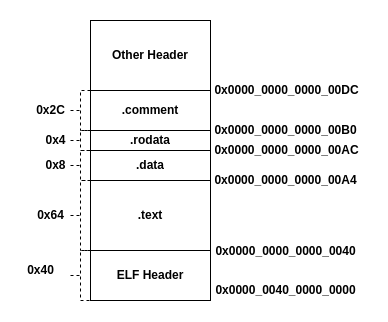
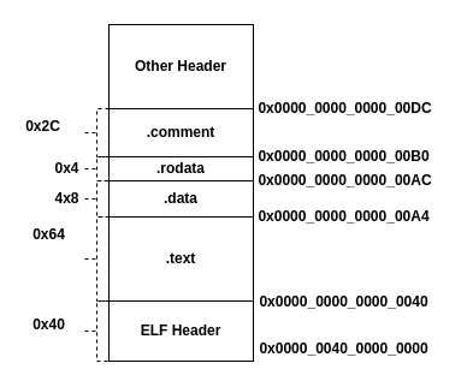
  <mxCell id="0" />
  <mxCell id="1" parent="0" />
  <mxCell id="2" value="" style="rounded=0;whiteSpace=wrap;html=1;align=left;fontStyle=1" vertex="1" parent="1"><mxGeometry x="90" y="20" width="120" height="280" as="geometry" /></mxCell>
  <mxCell id="3" value="ELF Header" style="rounded=0;whiteSpace=wrap;html=1;align=center;fontStyle=1" vertex="1" parent="1"><mxGeometry x="90" y="250" width="120" height="50" as="geometry" /></mxCell>
  <mxCell id="4" value="0x0000_0000_0000_0040" style="text;html=1;align=center;verticalAlign=middle;resizable=0;points=[];autosize=1;strokeColor=none;fillColor=none;fontStyle=1" vertex="1" parent="1"><mxGeometry x="205" y="241" width="160" height="20" as="geometry" /></mxCell>
  <mxCell id="5" value="0x0000_0040_0000_0000" style="text;html=1;align=center;verticalAlign=middle;resizable=0;points=[];autosize=1;strokeColor=none;fillColor=none;fontStyle=1" vertex="1" parent="1"><mxGeometry x="205" y="280" width="160" height="20" as="geometry" /></mxCell>
  <mxCell id="6" value=".text" style="rounded=0;whiteSpace=wrap;html=1;align=center;fontStyle=1" vertex="1" parent="1"><mxGeometry x="90" y="180" width="120" height="70" as="geometry" /></mxCell>
  <mxCell id="7" value="" style="strokeWidth=1;html=1;shape=mxgraph.flowchart.annotation_2;align=left;labelPosition=right;pointerEvents=1;fontSize=12;dashed=1;fontStyle=1" vertex="1" parent="1"><mxGeometry x="70" y="250" width="20" height="50" as="geometry" /></mxCell>
  <mxCell id="8" value="0x40" style="text;html=1;align=center;verticalAlign=middle;resizable=0;points=[];autosize=1;strokeColor=none;fillColor=none;fontStyle=1" vertex="1" parent="1"><mxGeometry x="20" y="260" width="40" height="20" as="geometry" /></mxCell>
  <mxCell id="9" value="0x0000_0000_0000_00A4" style="text;html=1;align=center;verticalAlign=middle;resizable=0;points=[];autosize=1;strokeColor=none;fillColor=none;fontStyle=1" vertex="1" parent="1"><mxGeometry x="205" y="170" width="160" height="20" as="geometry" /></mxCell>
- <mxCell id="10" value="0x64" style="text;html=1;align=center;verticalAlign=middle;resizable=0;points=[];autosize=1;strokeColor=none;fillColor=none;fontStyle=1" vertex="1" parent="1"><mxGeometry x="30" y="205" width="40" height="20" as="geometry" /></mxCell>
+ <mxCell id="10" value="0x64" style="text;html=1;align=center;verticalAlign=middle;resizable=0;points=[];autosize=1;strokeColor=none;fillColor=none;fontStyle=1" vertex="1" parent="1"><mxGeometry x="20" y="185" width="40" height="20" as="geometry" /></mxCell>
  <mxCell id="11" value=".data" style="rounded=0;whiteSpace=wrap;html=1;align=center;fontStyle=1" vertex="1" parent="1"><mxGeometry x="90" y="150" width="120" height="30" as="geometry" /></mxCell>
- <mxCell id="12" value="0x8" style="text;html=1;align=center;verticalAlign=middle;resizable=0;points=[];autosize=1;strokeColor=none;fillColor=none;fontStyle=1" vertex="1" parent="1"><mxGeometry x="35" y="155" width="40" height="20" as="geometry" /></mxCell>
+ <mxCell id="12" value="4x8" style="text;html=1;align=center;verticalAlign=middle;resizable=0;points=[];autosize=1;strokeColor=none;fillColor=none;fontStyle=1" vertex="1" parent="1"><mxGeometry x="35" y="155" width="40" height="20" as="geometry" /></mxCell>
  <mxCell id="13" value="0x0000_0000_0000_00AC" style="text;html=1;align=center;verticalAlign=middle;resizable=0;points=[];autosize=1;strokeColor=none;fillColor=none;fontStyle=1" vertex="1" parent="1"><mxGeometry x="206" y="140" width="160" height="20" as="geometry" /></mxCell>
  <mxCell id="14" value=".rodata" style="rounded=0;whiteSpace=wrap;html=1;align=center;fontStyle=1" vertex="1" parent="1"><mxGeometry x="90" y="130" width="120" height="20" as="geometry" /></mxCell>
  <mxCell id="15" value="0x4" style="text;html=1;align=center;verticalAlign=middle;resizable=0;points=[];autosize=1;strokeColor=none;fillColor=none;fontStyle=1" vertex="1" parent="1"><mxGeometry x="35" y="130" width="40" height="20" as="geometry" /></mxCell>
  <mxCell id="16" value="0x0000_0000_0000_00B0" style="text;html=1;align=center;verticalAlign=middle;resizable=0;points=[];autosize=1;strokeColor=none;fillColor=none;fontStyle=1" vertex="1" parent="1"><mxGeometry x="205" y="120" width="160" height="20" as="geometry" /></mxCell>
  <mxCell id="17" value=".comment" style="rounded=0;whiteSpace=wrap;html=1;align=center;fontStyle=1" vertex="1" parent="1"><mxGeometry x="90" y="90" width="120" height="40" as="geometry" /></mxCell>
- <mxCell id="18" value="0x2C" style="text;html=1;align=center;verticalAlign=middle;resizable=0;points=[];autosize=1;strokeColor=none;fillColor=none;fontStyle=1" vertex="1" parent="1"><mxGeometry x="30" y="100" width="40" height="20" as="geometry" /></mxCell>
+ <mxCell id="18" value="0x2C" style="text;html=1;align=center;verticalAlign=middle;resizable=0;points=[];autosize=1;strokeColor=none;fillColor=none;fontStyle=1" vertex="1" parent="1"><mxGeometry x="15" y="95" width="40" height="20" as="geometry" /></mxCell>
  <mxCell id="19" value="0x0000_0000_0000_00DC" style="text;html=1;align=center;verticalAlign=middle;resizable=0;points=[];autosize=1;strokeColor=none;fillColor=none;fontStyle=1" vertex="1" parent="1"><mxGeometry x="206" y="80" width="160" height="20" as="geometry" /></mxCell>
  <mxCell id="20" value="" style="strokeWidth=1;html=1;shape=mxgraph.flowchart.annotation_2;align=left;labelPosition=right;pointerEvents=1;fontSize=12;dashed=1;fontStyle=1" vertex="1" parent="1"><mxGeometry x="70" y="180" width="20" height="70" as="geometry" /></mxCell>
  <mxCell id="21" value="" style="strokeWidth=1;html=1;shape=mxgraph.flowchart.annotation_2;align=left;labelPosition=right;pointerEvents=1;fontSize=12;dashed=1;fontStyle=1" vertex="1" parent="1"><mxGeometry x="70" y="150" width="20" height="30" as="geometry" /></mxCell>
  <mxCell id="22" value="" style="strokeWidth=1;html=1;shape=mxgraph.flowchart.annotation_2;align=left;labelPosition=right;pointerEvents=1;fontSize=12;dashed=1;fontStyle=1" vertex="1" parent="1"><mxGeometry x="70" y="130" width="20" height="20" as="geometry" /></mxCell>
  <mxCell id="23" value="" style="strokeWidth=1;html=1;shape=mxgraph.flowchart.annotation_2;align=left;labelPosition=right;pointerEvents=1;fontSize=12;dashed=1;fontStyle=1" vertex="1" parent="1"><mxGeometry x="70" y="90" width="20" height="40" as="geometry" /></mxCell>
  <mxCell id="24" value="Other Header" style="rounded=0;whiteSpace=wrap;html=1;align=center;fontStyle=1" vertex="1" parent="1"><mxGeometry x="90" y="20" width="120" height="70" as="geometry" /></mxCell>
